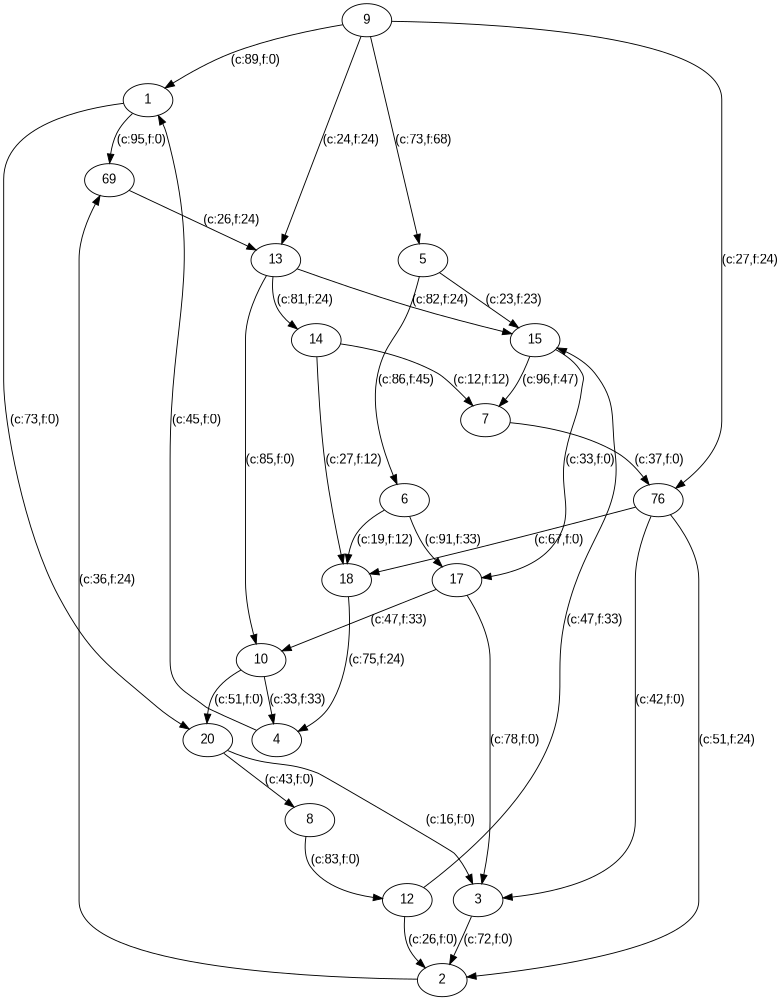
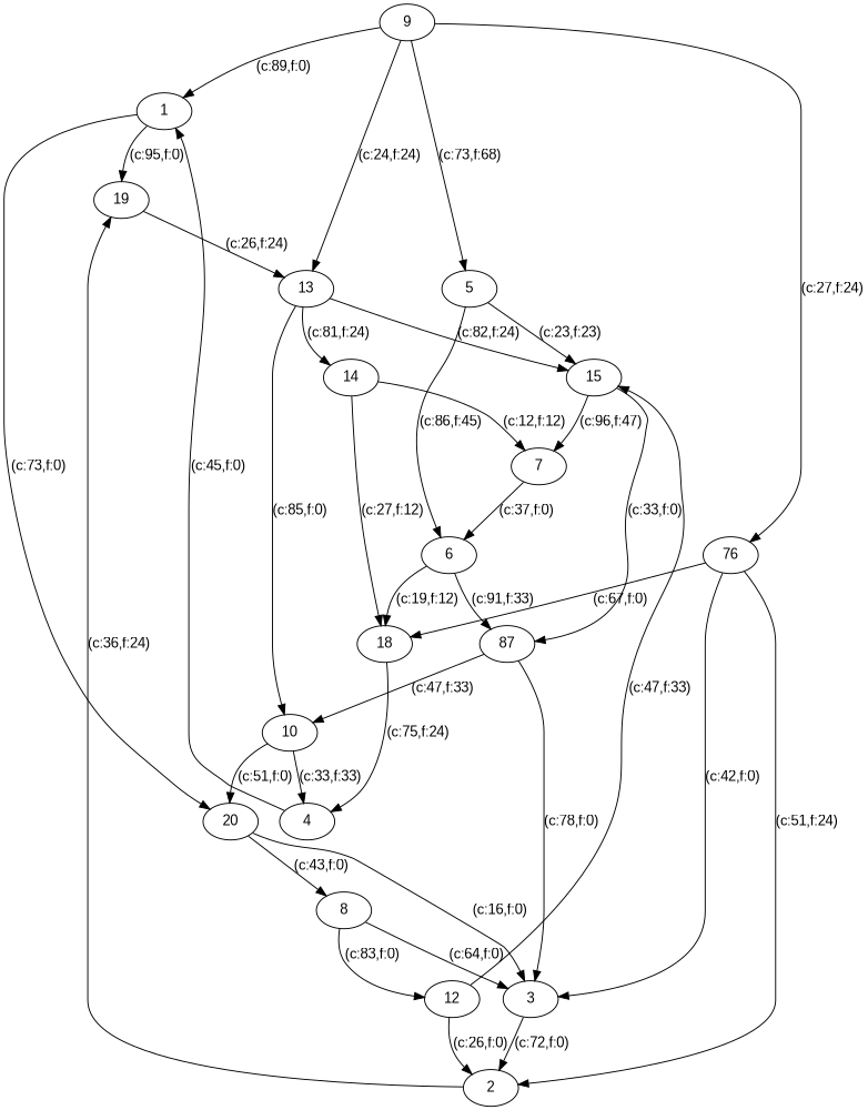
  digraph {
    fontname="Liberation Sans"
    node [fontname="Liberation Sans"]
    edge [fontname="Liberation Sans"]
    1
-   19 [label=69]
+   19
    20
    13
    3
    8
    15
    10
    14
    2
    12
    4
    5
    6
-   17
+   17 [label=87]
    18
    7
    9
    n19 [label=76]
    1 -> 19 [label="(c:95,f:0)"]
    1 -> 20 [label="(c:73,f:0)"]
    19 -> 13 [label="(c:26,f:24)"]
    20 -> 3 [label="(c:16,f:0)"]
    20 -> 8 [label="(c:43,f:0)"]
    13 -> 15 [label="(c:82,f:24)"]
    13 -> 10 [label="(c:85,f:0)"]
    13 -> 14 [label="(c:81,f:24)"]
    3 -> 2 [label="(c:72,f:0)"]
+   8 -> 3 [label="(c:64,f:0)"]
    8 -> 12 [label="(c:83,f:0)"]
    15 -> 17 [label="(c:33,f:0)"]
    15 -> 7 [label="(c:96,f:47)"]
    10 -> 20 [label="(c:51,f:0)"]
    10 -> 4 [label="(c:33,f:33)"]
    14 -> 18 [label="(c:27,f:12)"]
    14 -> 7 [label="(c:12,f:12)"]
    2 -> 19 [label="(c:36,f:24)"]
    12 -> 15 [label="(c:47,f:33)"]
    12 -> 2 [label="(c:26,f:0)"]
    4 -> 1 [label="(c:45,f:0)"]
    5 -> 15 [label="(c:23,f:23)"]
    5 -> 6 [label="(c:86,f:45)"]
    6 -> 17 [label="(c:91,f:33)"]
    6 -> 18 [label="(c:19,f:12)"]
    17 -> 3 [label="(c:78,f:0)"]
    17 -> 10 [label="(c:47,f:33)"]
    18 -> 4 [label="(c:75,f:24)"]
-   7 -> n19 [label="(c:37,f:0)"]
+   7 -> 6 [label="(c:37,f:0)"]
    9 -> 1 [label="(c:89,f:0)"]
    9 -> 13 [label="(c:24,f:24)"]
    9 -> 5 [label="(c:73,f:68)"]
    9 -> n19 [label="(c:27,f:24)"]
    n19 -> 3 [label="(c:42,f:0)"]
    n19 -> 2 [label="(c:51,f:24)"]
    n19 -> 18 [label="(c:67,f:0)"]
  }
